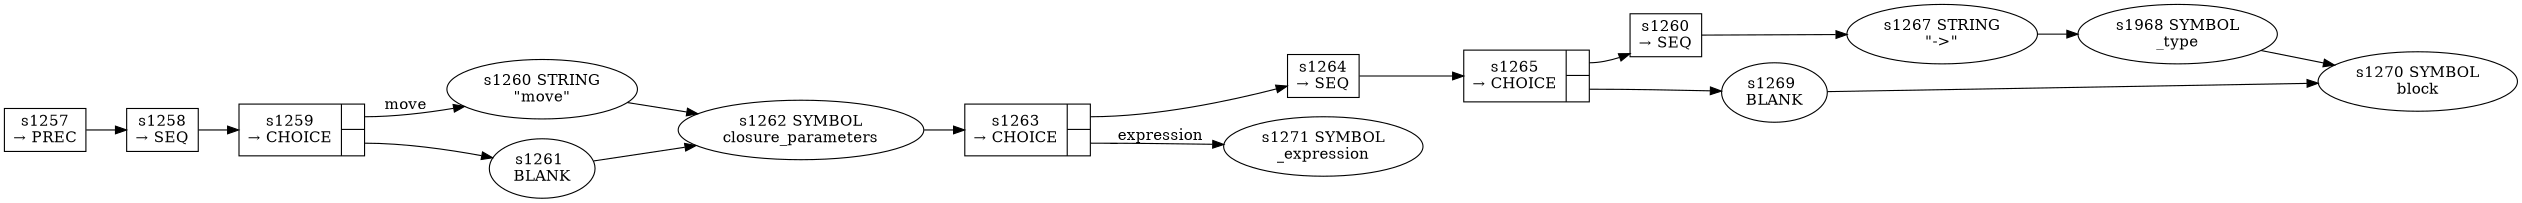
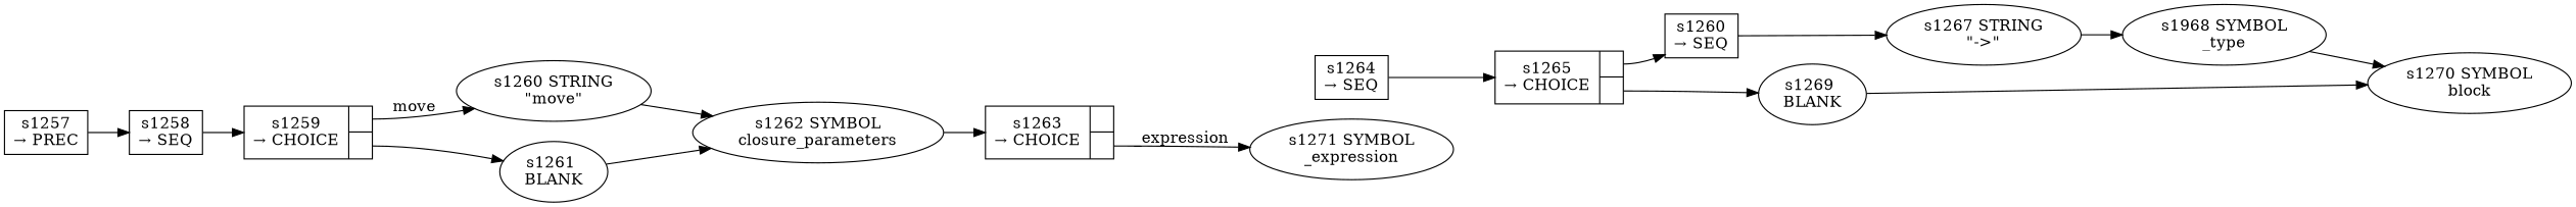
  digraph {
    rankdir=LR
    n1 [fixedsize=false label="s1257\n&rarr; PREC" peripheries=1 shape=record]
    n2 [fixedsize=false label="s1258\n&rarr; SEQ" peripheries=1 shape=record]
    n3 [fixedsize=false label="{s1259\n&rarr; CHOICE|{<p0>|<p1>}}" peripheries=1 shape=record]
    n4 [label="s1260 STRING\n\"move\""]
    n5 [label="s1261 \nBLANK"]
    n6 [label="s1262 SYMBOL\nclosure_parameters"]
    n7 [fixedsize=false label="{s1263\n&rarr; CHOICE|{<p0>|<p1>}}" peripheries=1 shape=record]
    n8 [fixedsize=false label="s1264\n&rarr; SEQ" peripheries=1 shape=record]
    n9 [label="s1271 SYMBOL\n_expression"]
    n10 [fixedsize=false label="{s1265\n&rarr; CHOICE|{<p0>|<p1>}}" peripheries=1 shape=record]
    n11 [fixedsize=false label="s1260\n&rarr; SEQ" peripheries=1 shape=record]
    n12 [label="s1269 \nBLANK"]
    n13 [label="s1267 STRING\n\"->\""]
    n14 [label="s1270 SYMBOL\nblock"]
    n15 [label="s1968 SYMBOL\n_type"]
    n1 -> n2
    n2 -> n3
    n3 -> n4 [label=move tailport=p0]
    n3 -> n5 [tailport=p1]
    n4 -> n6
    n5 -> n6
    n6 -> n7
-   n7 -> n8 [tailport=p0]
    n7 -> n9 [label=_expression tailport=p1]
    n8 -> n10
    n10 -> n11 [tailport=p0]
    n10 -> n12 [tailport=p1]
    n11 -> n13
    n12 -> n14
    n13 -> n15
    n15 -> n14
  }
